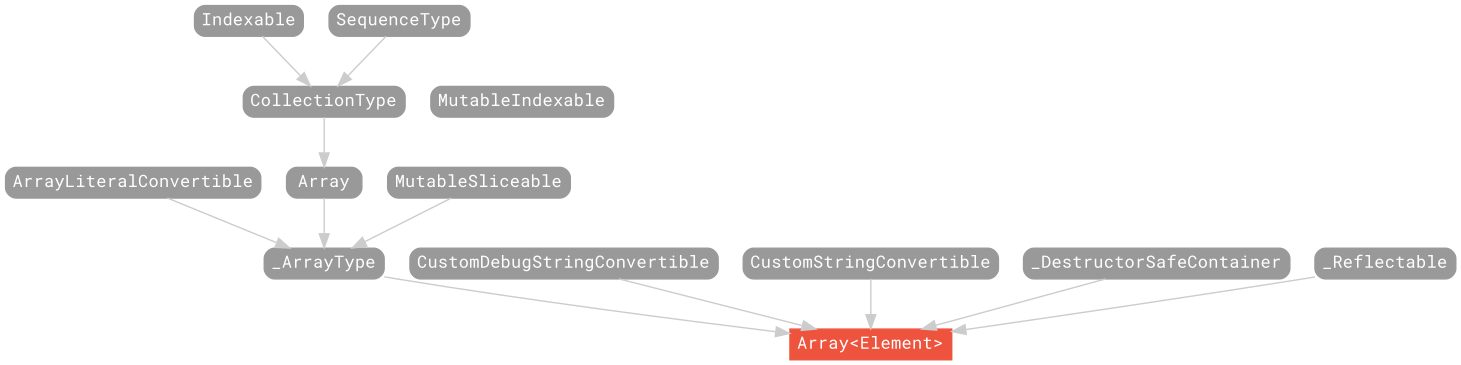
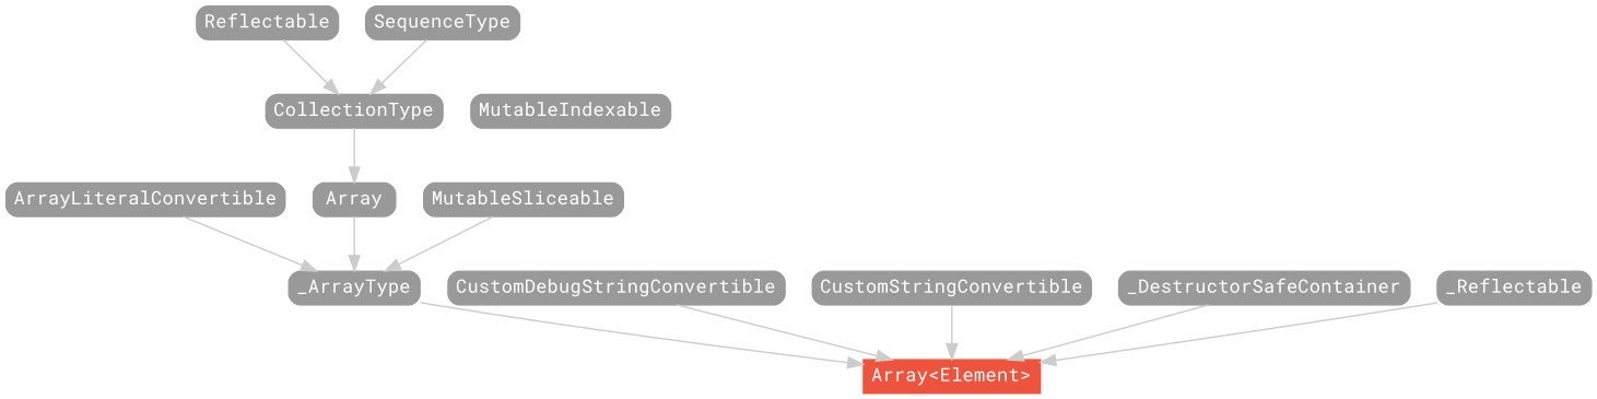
  strict digraph {
    fontname="Roboto Mono"
    node [color="#999999" fillcolor="#999999" fontcolor=white fontname="Roboto Mono" fontsize=12 margin="0.07,0.05" shape=box style="filled,rounded"]
    edge [color="#cccccc" fontname="Roboto Mono"]
    "Array<Element>" [color="#ee543d" fillcolor="#ee543d" height=0.3 style=filled]
    ArrayLiteralConvertible [height=0.3]
    _ArrayType [height=0.3]
    CollectionType [height=0.3]
    n5 [height=0.3 label=Array]
    CustomDebugStringConvertible [height=0.3]
    CustomStringConvertible [height=0.3]
-   Indexable [height=0.3]
+   Indexable [height=0.3 label=Reflectable]
    MutableSliceable [height=0.3]
    MutableIndexable [height=0.3]
    SequenceType [height=0.3]
    _DestructorSafeContainer [height=0.3]
    _Reflectable [height=0.3]
    subgraph sub_1 {
      rank=max
      "Array<Element>"
    }
    ArrayLiteralConvertible -> _ArrayType
    _ArrayType -> "Array<Element>"
    CollectionType -> n5
    n5 -> _ArrayType
    CustomDebugStringConvertible -> "Array<Element>"
    CustomStringConvertible -> "Array<Element>"
    Indexable -> CollectionType
    MutableSliceable -> _ArrayType
    SequenceType -> CollectionType
    _DestructorSafeContainer -> "Array<Element>"
    _Reflectable -> "Array<Element>"
  }
